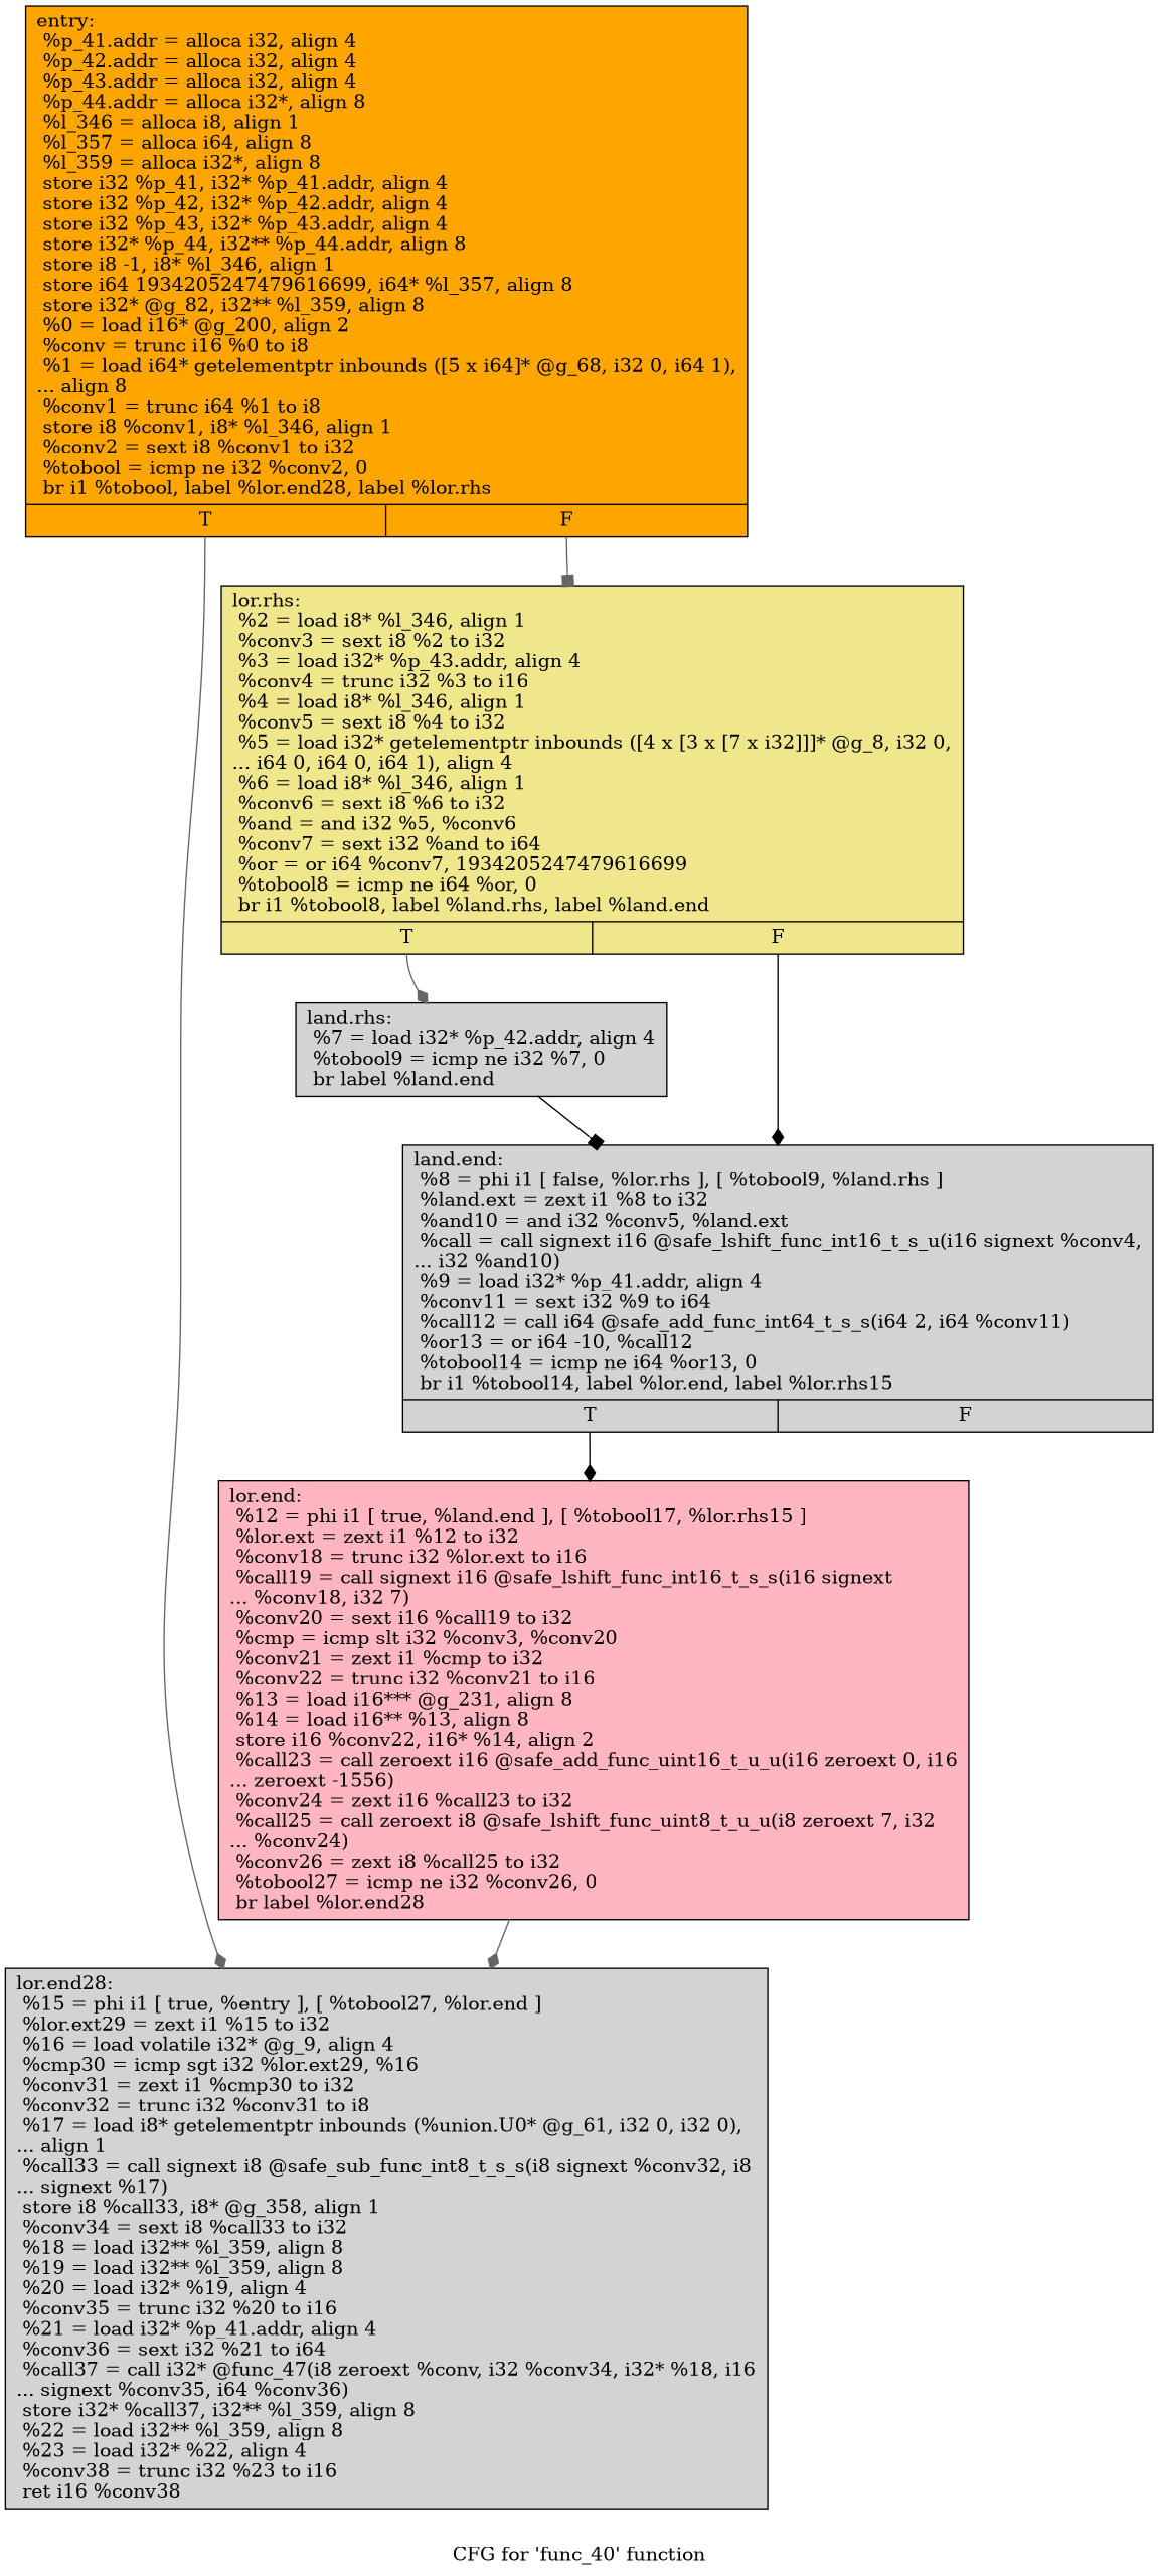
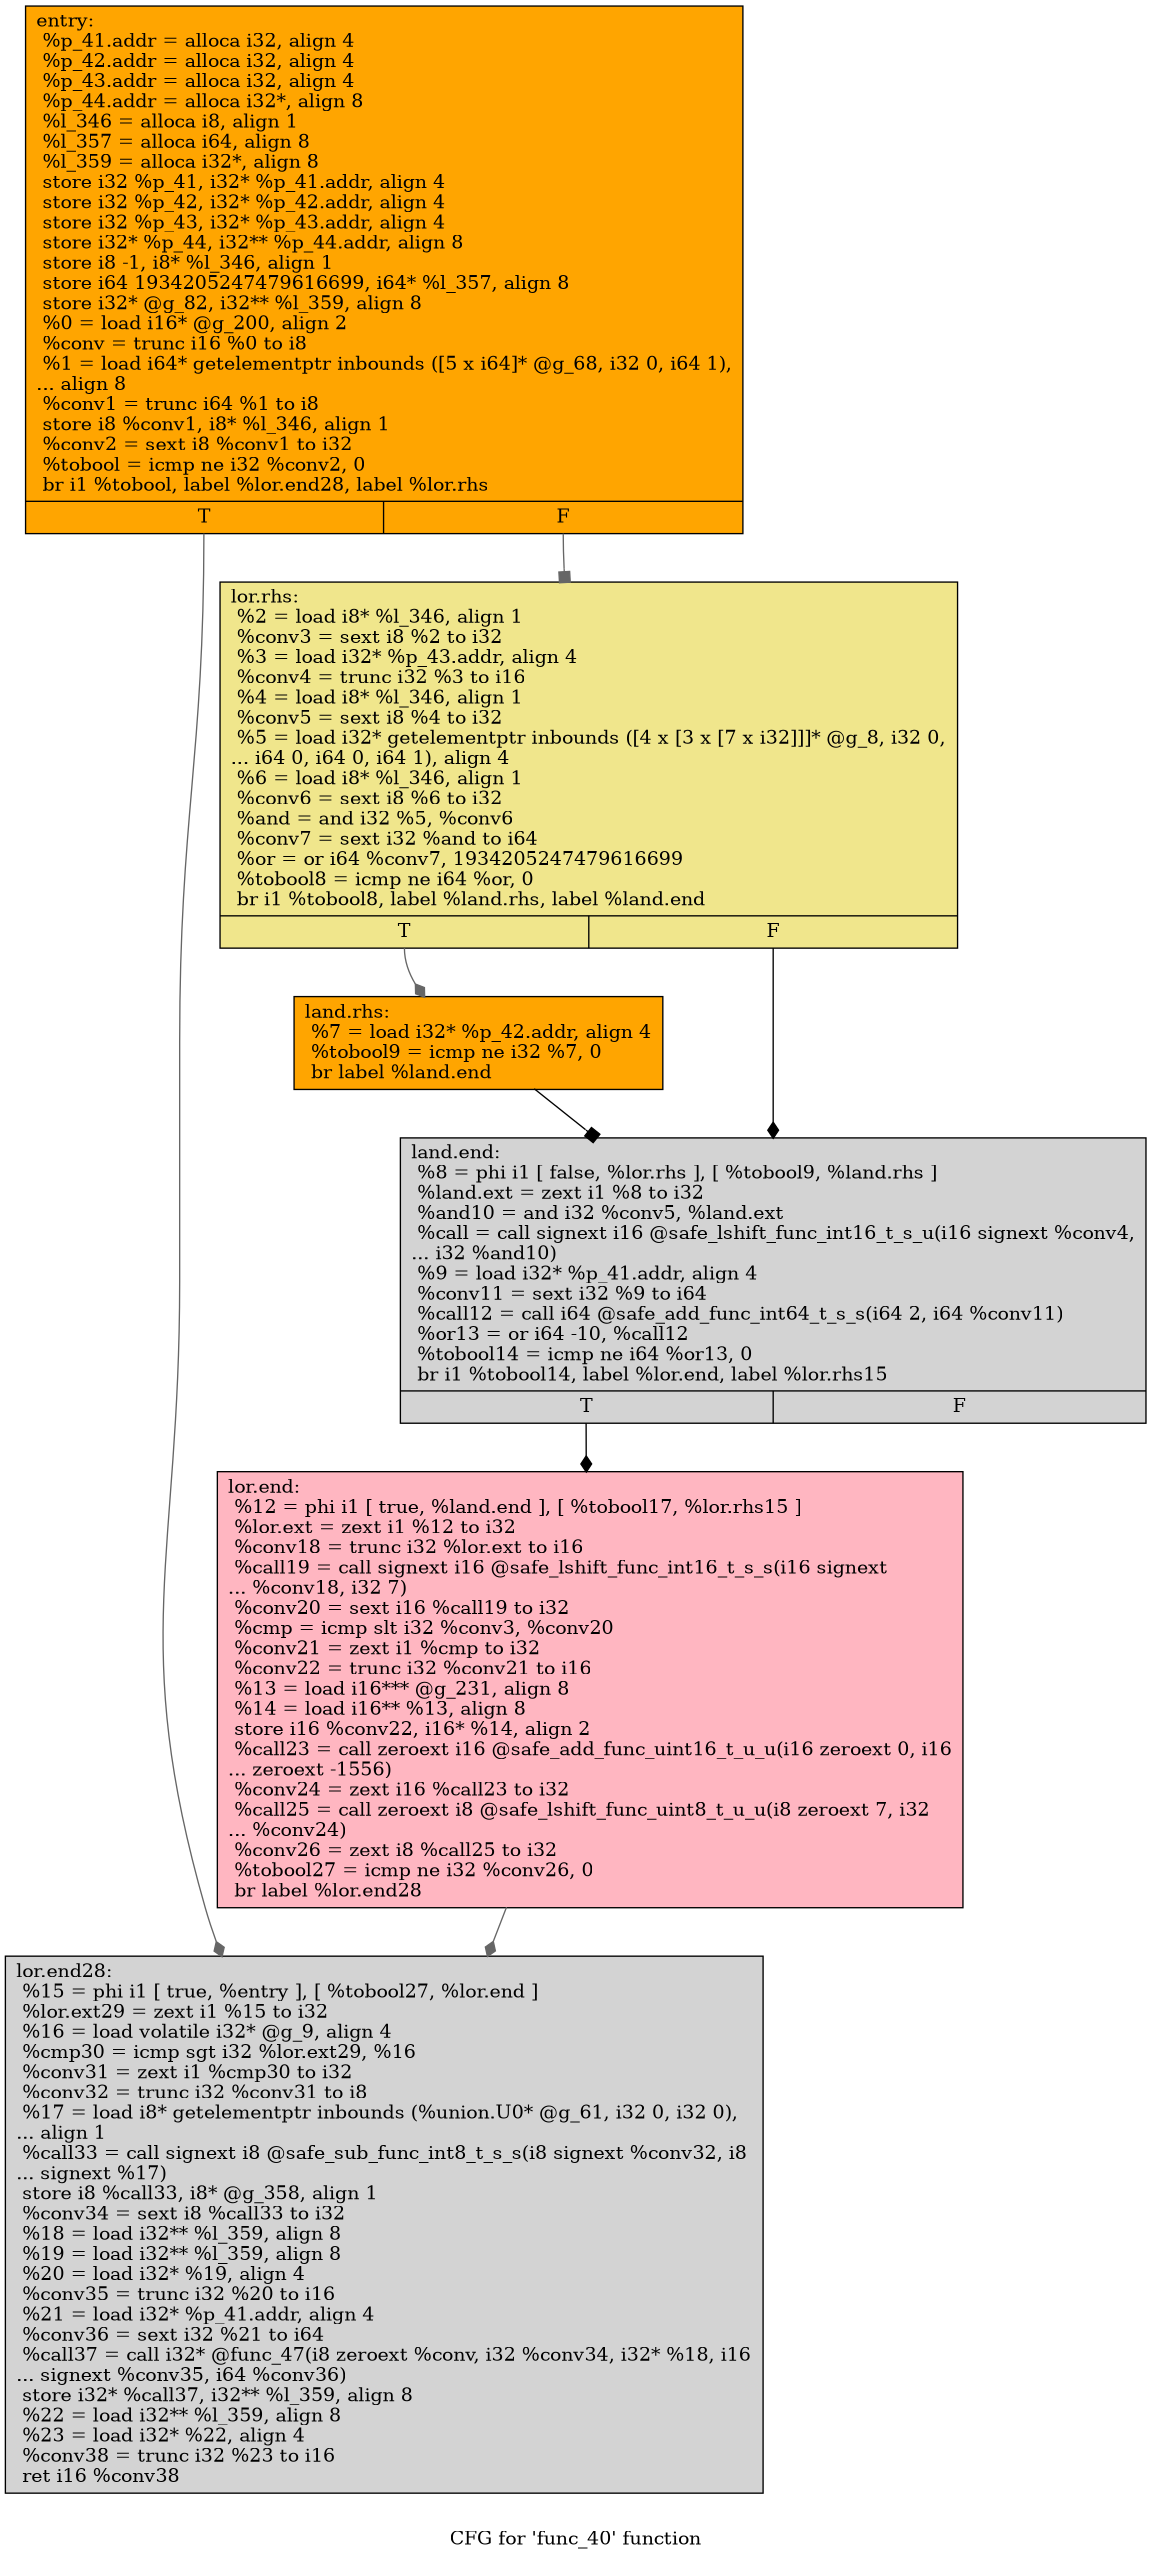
  digraph {
    label="CFG for 'func_40' function"
    node [fillcolor=orange shape=record style=filled]
    edge [arrowhead=diamond color=gray40 tailport=s0]
    n1 [label="{entry:\l  %p_41.addr = alloca i32, align 4\l  %p_42.addr = alloca i32, align 4\l  %p_43.addr = alloca i32, align 4\l  %p_44.addr = alloca i32*, align 8\l  %l_346 = alloca i8, align 1\l  %l_357 = alloca i64, align 8\l  %l_359 = alloca i32*, align 8\l  store i32 %p_41, i32* %p_41.addr, align 4\l  store i32 %p_42, i32* %p_42.addr, align 4\l  store i32 %p_43, i32* %p_43.addr, align 4\l  store i32* %p_44, i32** %p_44.addr, align 8\l  store i8 -1, i8* %l_346, align 1\l  store i64 1934205247479616699, i64* %l_357, align 8\l  store i32* @g_82, i32** %l_359, align 8\l  %0 = load i16* @g_200, align 2\l  %conv = trunc i16 %0 to i8\l  %1 = load i64* getelementptr inbounds ([5 x i64]* @g_68, i32 0, i64 1),\l... align 8\l  %conv1 = trunc i64 %1 to i8\l  store i8 %conv1, i8* %l_346, align 1\l  %conv2 = sext i8 %conv1 to i32\l  %tobool = icmp ne i32 %conv2, 0\l  br i1 %tobool, label %lor.end28, label %lor.rhs\l|{<s0>T|<s1>F}}"]
    n2 [fillcolor=lightgrey label="{lor.end28:                                        \l  %15 = phi i1 [ true, %entry ], [ %tobool27, %lor.end ]\l  %lor.ext29 = zext i1 %15 to i32\l  %16 = load volatile i32* @g_9, align 4\l  %cmp30 = icmp sgt i32 %lor.ext29, %16\l  %conv31 = zext i1 %cmp30 to i32\l  %conv32 = trunc i32 %conv31 to i8\l  %17 = load i8* getelementptr inbounds (%union.U0* @g_61, i32 0, i32 0),\l... align 1\l  %call33 = call signext i8 @safe_sub_func_int8_t_s_s(i8 signext %conv32, i8\l... signext %17)\l  store i8 %call33, i8* @g_358, align 1\l  %conv34 = sext i8 %call33 to i32\l  %18 = load i32** %l_359, align 8\l  %19 = load i32** %l_359, align 8\l  %20 = load i32* %19, align 4\l  %conv35 = trunc i32 %20 to i16\l  %21 = load i32* %p_41.addr, align 4\l  %conv36 = sext i32 %21 to i64\l  %call37 = call i32* @func_47(i8 zeroext %conv, i32 %conv34, i32* %18, i16\l... signext %conv35, i64 %conv36)\l  store i32* %call37, i32** %l_359, align 8\l  %22 = load i32** %l_359, align 8\l  %23 = load i32* %22, align 4\l  %conv38 = trunc i32 %23 to i16\l  ret i16 %conv38\l}"]
    n3 [fillcolor=khaki label="{lor.rhs:                                          \l  %2 = load i8* %l_346, align 1\l  %conv3 = sext i8 %2 to i32\l  %3 = load i32* %p_43.addr, align 4\l  %conv4 = trunc i32 %3 to i16\l  %4 = load i8* %l_346, align 1\l  %conv5 = sext i8 %4 to i32\l  %5 = load i32* getelementptr inbounds ([4 x [3 x [7 x i32]]]* @g_8, i32 0,\l... i64 0, i64 0, i64 1), align 4\l  %6 = load i8* %l_346, align 1\l  %conv6 = sext i8 %6 to i32\l  %and = and i32 %5, %conv6\l  %conv7 = sext i32 %and to i64\l  %or = or i64 %conv7, 1934205247479616699\l  %tobool8 = icmp ne i64 %or, 0\l  br i1 %tobool8, label %land.rhs, label %land.end\l|{<s0>T|<s1>F}}"]
-   n4 [fillcolor=lightgrey label="{land.rhs:                                         \l  %7 = load i32* %p_42.addr, align 4\l  %tobool9 = icmp ne i32 %7, 0\l  br label %land.end\l}"]
+   n4 [label="{land.rhs:                                         \l  %7 = load i32* %p_42.addr, align 4\l  %tobool9 = icmp ne i32 %7, 0\l  br label %land.end\l}"]
    n5 [fillcolor=lightgrey label="{land.end:                                         \l  %8 = phi i1 [ false, %lor.rhs ], [ %tobool9, %land.rhs ]\l  %land.ext = zext i1 %8 to i32\l  %and10 = and i32 %conv5, %land.ext\l  %call = call signext i16 @safe_lshift_func_int16_t_s_u(i16 signext %conv4,\l... i32 %and10)\l  %9 = load i32* %p_41.addr, align 4\l  %conv11 = sext i32 %9 to i64\l  %call12 = call i64 @safe_add_func_int64_t_s_s(i64 2, i64 %conv11)\l  %or13 = or i64 -10, %call12\l  %tobool14 = icmp ne i64 %or13, 0\l  br i1 %tobool14, label %lor.end, label %lor.rhs15\l|{<s0>T|<s1>F}}"]
    n6 [fillcolor=lightpink label="{lor.end:                                          \l  %12 = phi i1 [ true, %land.end ], [ %tobool17, %lor.rhs15 ]\l  %lor.ext = zext i1 %12 to i32\l  %conv18 = trunc i32 %lor.ext to i16\l  %call19 = call signext i16 @safe_lshift_func_int16_t_s_s(i16 signext\l... %conv18, i32 7)\l  %conv20 = sext i16 %call19 to i32\l  %cmp = icmp slt i32 %conv3, %conv20\l  %conv21 = zext i1 %cmp to i32\l  %conv22 = trunc i32 %conv21 to i16\l  %13 = load i16*** @g_231, align 8\l  %14 = load i16** %13, align 8\l  store i16 %conv22, i16* %14, align 2\l  %call23 = call zeroext i16 @safe_add_func_uint16_t_u_u(i16 zeroext 0, i16\l... zeroext -1556)\l  %conv24 = zext i16 %call23 to i32\l  %call25 = call zeroext i8 @safe_lshift_func_uint8_t_u_u(i8 zeroext 7, i32\l... %conv24)\l  %conv26 = zext i8 %call25 to i32\l  %tobool27 = icmp ne i32 %conv26, 0\l  br label %lor.end28\l}"]
    n1 -> n2
    n1 -> n3 [arrowhead=box tailport=s1]
    n3 -> n4
    n3 -> n5 [color=black tailport=s1]
    n4 -> n5 [arrowhead=box color=black tailport=""]
    n5 -> n6 [color=black]
    n6 -> n2 [tailport=""]
  }
